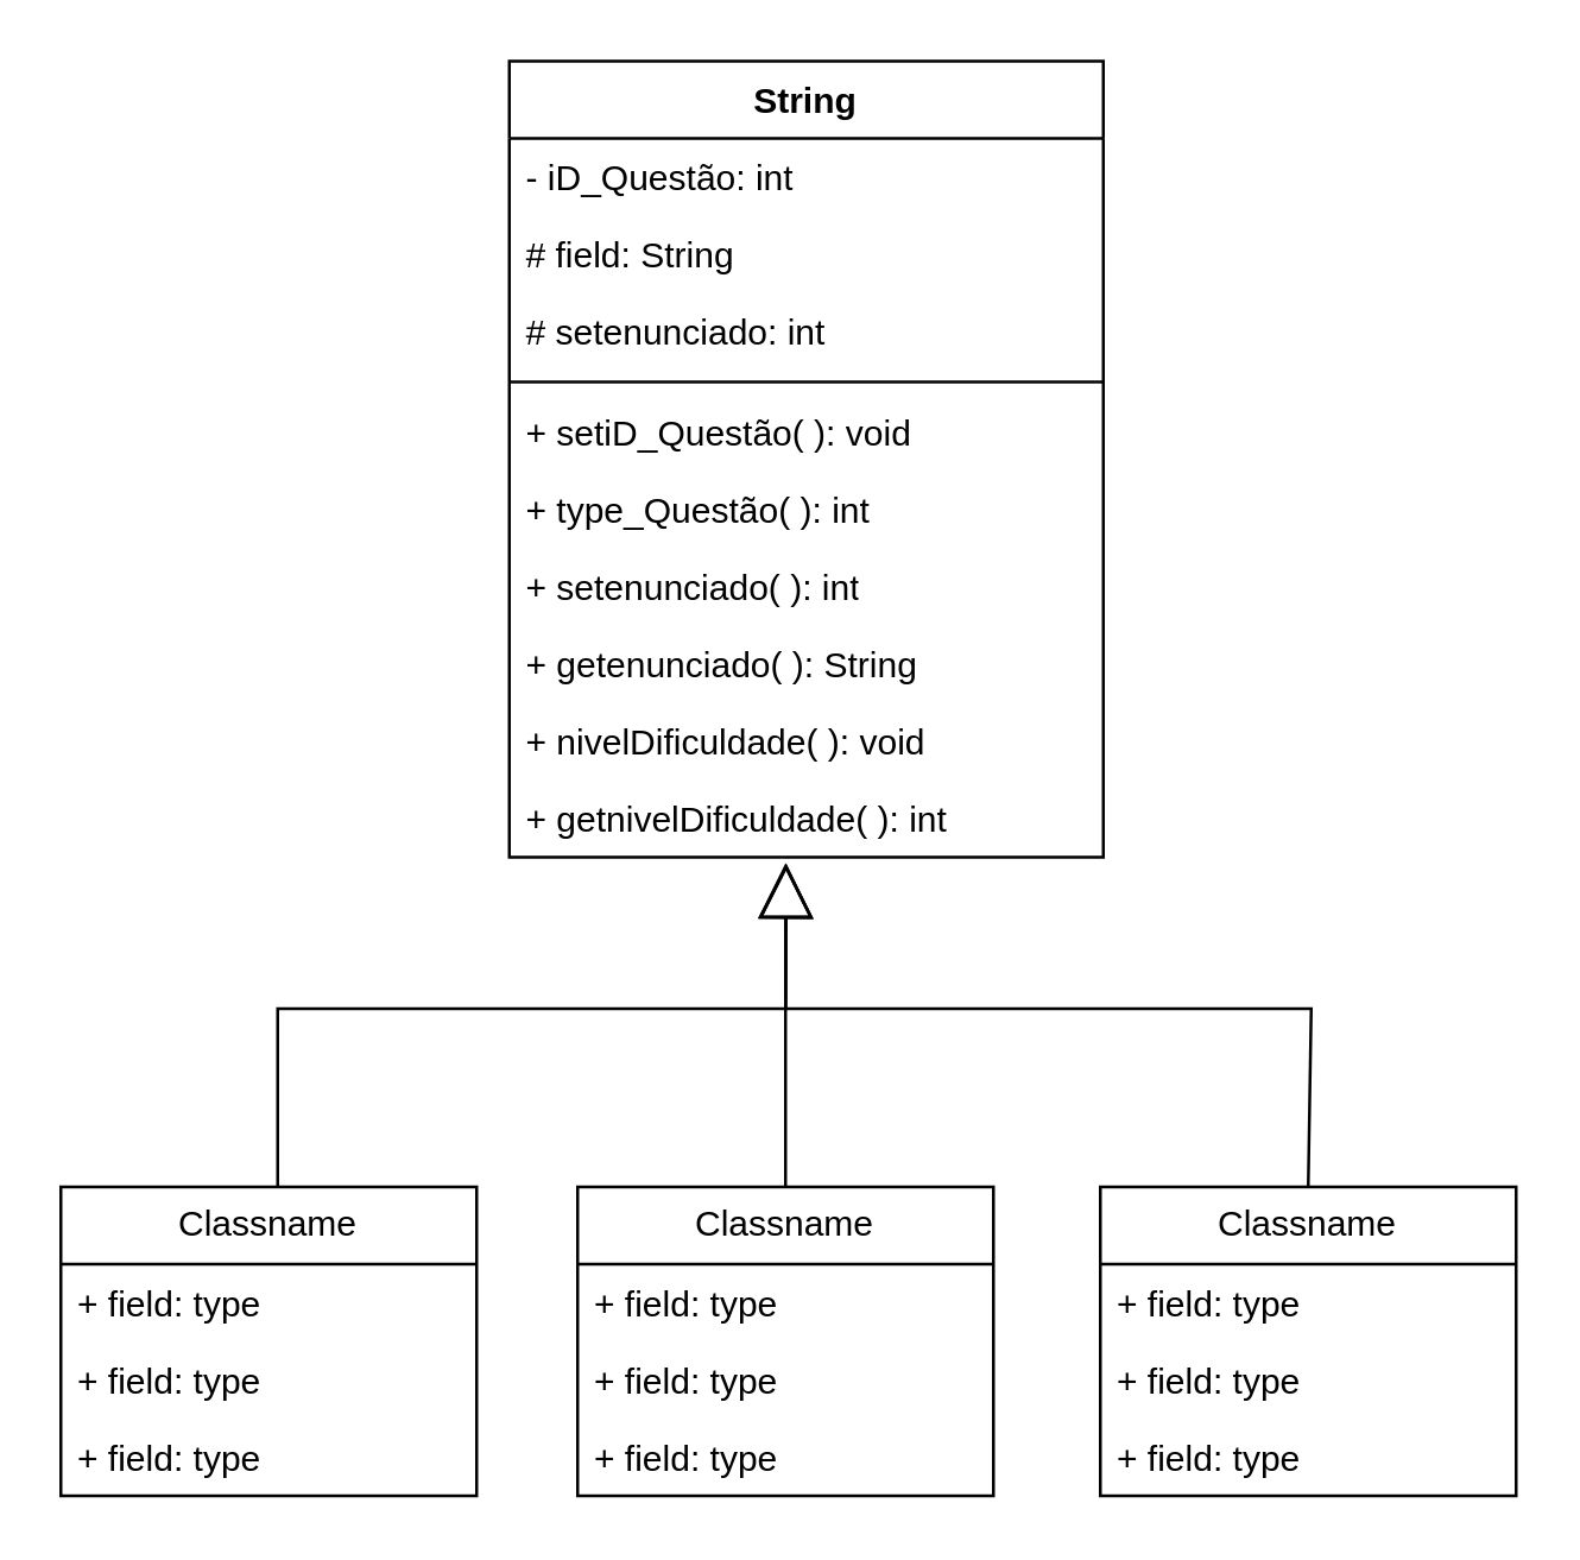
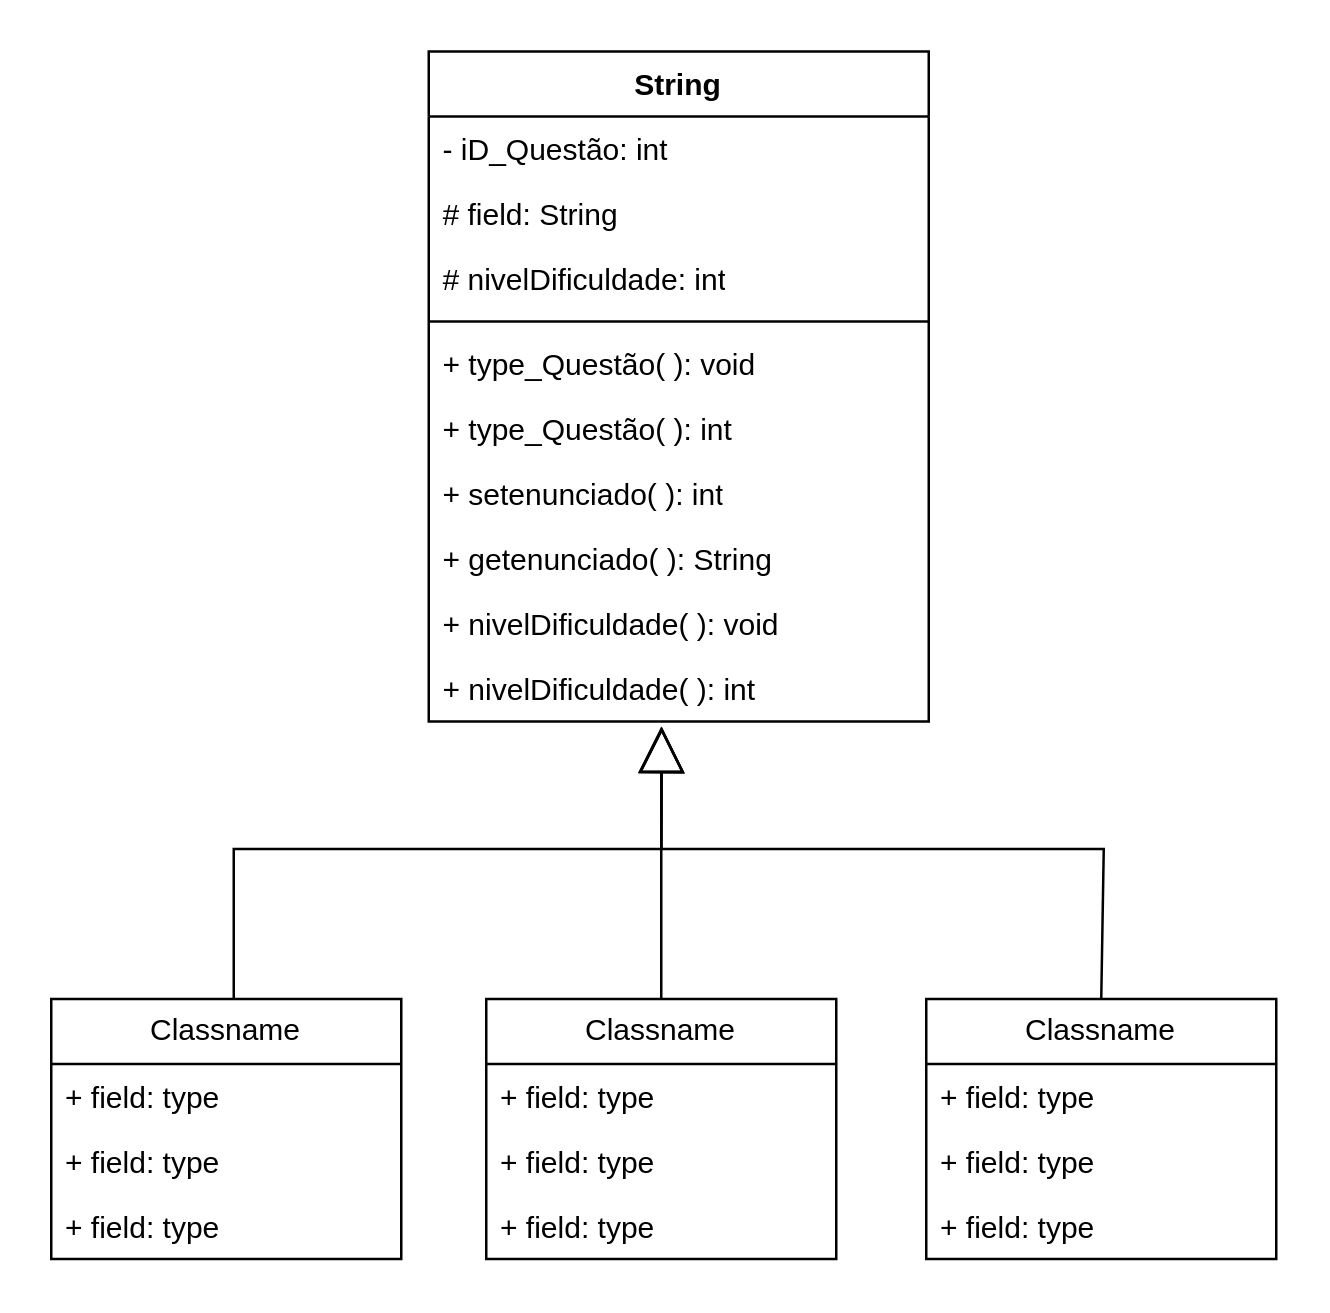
  <mxCell id="0" />
  <mxCell id="1" parent="0" />
  <mxCell id="2" value="String" style="swimlane;fontStyle=1;align=center;verticalAlign=top;childLayout=stackLayout;horizontal=1;startSize=26;horizontalStack=0;resizeParent=1;resizeParentMax=0;resizeLast=0;collapsible=1;marginBottom=0;whiteSpace=wrap;html=1;" parent="1" vertex="1"><mxGeometry x="171" y="20" width="200" height="268" as="geometry"><mxRectangle x="400" y="132" width="90" height="30" as="alternateBounds" /></mxGeometry></mxCell>
  <mxCell id="3" value="- iD_Questão: int" style="text;strokeColor=none;fillColor=none;align=left;verticalAlign=top;spacingLeft=4;spacingRight=4;overflow=hidden;rotatable=0;points=[[0,0.5],[1,0.5]];portConstraint=eastwest;whiteSpace=wrap;html=1;" vertex="1" parent="2"><mxGeometry y="26" width="200" height="26" as="geometry" /></mxCell>
  <mxCell id="4" value="# field: String" style="text;strokeColor=none;fillColor=none;align=left;verticalAlign=top;spacingLeft=4;spacingRight=4;overflow=hidden;rotatable=0;points=[[0,0.5],[1,0.5]];portConstraint=eastwest;whiteSpace=wrap;html=1;" parent="2" vertex="1"><mxGeometry y="52" width="200" height="26" as="geometry" /></mxCell>
- <mxCell id="5" value="# setenunciado: int" style="text;strokeColor=none;fillColor=none;align=left;verticalAlign=top;spacingLeft=4;spacingRight=4;overflow=hidden;rotatable=0;points=[[0,0.5],[1,0.5]];portConstraint=eastwest;whiteSpace=wrap;html=1;" parent="2" vertex="1"><mxGeometry y="78" width="200" height="26" as="geometry" /></mxCell>
+ <mxCell id="5" value="# nivelDificuldade: int" style="text;strokeColor=none;fillColor=none;align=left;verticalAlign=top;spacingLeft=4;spacingRight=4;overflow=hidden;rotatable=0;points=[[0,0.5],[1,0.5]];portConstraint=eastwest;whiteSpace=wrap;html=1;" parent="2" vertex="1"><mxGeometry y="78" width="200" height="26" as="geometry" /></mxCell>
  <mxCell id="6" value="" style="line;strokeWidth=1;fillColor=none;align=left;verticalAlign=middle;spacingTop=-1;spacingLeft=3;spacingRight=3;rotatable=0;labelPosition=right;points=[];portConstraint=eastwest;strokeColor=inherit;" parent="2" vertex="1"><mxGeometry y="104" width="200" height="8" as="geometry" /></mxCell>
- <mxCell id="7" value="+ setiD_Questão( ): void" style="text;strokeColor=none;fillColor=none;align=left;verticalAlign=top;spacingLeft=4;spacingRight=4;overflow=hidden;rotatable=0;points=[[0,0.5],[1,0.5]];portConstraint=eastwest;whiteSpace=wrap;html=1;" vertex="1" parent="2"><mxGeometry y="112" width="200" height="26" as="geometry" /></mxCell>
+ <mxCell id="7" value="+ type_Questão( ): void" style="text;strokeColor=none;fillColor=none;align=left;verticalAlign=top;spacingLeft=4;spacingRight=4;overflow=hidden;rotatable=0;points=[[0,0.5],[1,0.5]];portConstraint=eastwest;whiteSpace=wrap;html=1;" vertex="1" parent="2"><mxGeometry y="112" width="200" height="26" as="geometry" /></mxCell>
  <mxCell id="8" value="+ type_Questão( ): int" style="text;strokeColor=none;fillColor=none;align=left;verticalAlign=top;spacingLeft=4;spacingRight=4;overflow=hidden;rotatable=0;points=[[0,0.5],[1,0.5]];portConstraint=eastwest;whiteSpace=wrap;html=1;" vertex="1" parent="2"><mxGeometry y="138" width="200" height="26" as="geometry" /></mxCell>
  <mxCell id="9" value="+ setenunciado( ): int" style="text;strokeColor=none;fillColor=none;align=left;verticalAlign=top;spacingLeft=4;spacingRight=4;overflow=hidden;rotatable=0;points=[[0,0.5],[1,0.5]];portConstraint=eastwest;whiteSpace=wrap;html=1;" parent="2" vertex="1"><mxGeometry y="164" width="200" height="26" as="geometry" /></mxCell>
  <mxCell id="10" value="+ getenunciado( ): String" style="text;strokeColor=none;fillColor=none;align=left;verticalAlign=top;spacingLeft=4;spacingRight=4;overflow=hidden;rotatable=0;points=[[0,0.5],[1,0.5]];portConstraint=eastwest;whiteSpace=wrap;html=1;" parent="2" vertex="1"><mxGeometry y="190" width="200" height="26" as="geometry" /></mxCell>
  <mxCell id="11" value="+ nivelDificuldade( ): void" style="text;strokeColor=none;fillColor=none;align=left;verticalAlign=top;spacingLeft=4;spacingRight=4;overflow=hidden;rotatable=0;points=[[0,0.5],[1,0.5]];portConstraint=eastwest;whiteSpace=wrap;html=1;" vertex="1" parent="2"><mxGeometry y="216" width="200" height="26" as="geometry" /></mxCell>
- <mxCell id="12" value="+ getnivelDificuldade( ): int" style="text;strokeColor=none;fillColor=none;align=left;verticalAlign=top;spacingLeft=4;spacingRight=4;overflow=hidden;rotatable=0;points=[[0,0.5],[1,0.5]];portConstraint=eastwest;whiteSpace=wrap;html=1;" vertex="1" parent="2"><mxGeometry y="242" width="200" height="26" as="geometry" /></mxCell>
+ <mxCell id="12" value="+ nivelDificuldade( ): int" style="text;strokeColor=none;fillColor=none;align=left;verticalAlign=top;spacingLeft=4;spacingRight=4;overflow=hidden;rotatable=0;points=[[0,0.5],[1,0.5]];portConstraint=eastwest;whiteSpace=wrap;html=1;" vertex="1" parent="2"><mxGeometry y="242" width="200" height="26" as="geometry" /></mxCell>
  <mxCell id="13" value="Classname" style="swimlane;fontStyle=0;childLayout=stackLayout;horizontal=1;startSize=26;fillColor=none;horizontalStack=0;resizeParent=1;resizeParentMax=0;resizeLast=0;collapsible=1;marginBottom=0;whiteSpace=wrap;html=1;" vertex="1" parent="1"><mxGeometry x="194" y="399" width="140" height="104" as="geometry" /></mxCell>
  <mxCell id="14" value="+ field: type" style="text;strokeColor=none;fillColor=none;align=left;verticalAlign=top;spacingLeft=4;spacingRight=4;overflow=hidden;rotatable=0;points=[[0,0.5],[1,0.5]];portConstraint=eastwest;whiteSpace=wrap;html=1;" vertex="1" parent="13"><mxGeometry y="26" width="140" height="26" as="geometry" /></mxCell>
  <mxCell id="15" value="+ field: type" style="text;strokeColor=none;fillColor=none;align=left;verticalAlign=top;spacingLeft=4;spacingRight=4;overflow=hidden;rotatable=0;points=[[0,0.5],[1,0.5]];portConstraint=eastwest;whiteSpace=wrap;html=1;" vertex="1" parent="13"><mxGeometry y="52" width="140" height="26" as="geometry" /></mxCell>
  <mxCell id="16" value="+ field: type" style="text;strokeColor=none;fillColor=none;align=left;verticalAlign=top;spacingLeft=4;spacingRight=4;overflow=hidden;rotatable=0;points=[[0,0.5],[1,0.5]];portConstraint=eastwest;whiteSpace=wrap;html=1;" vertex="1" parent="13"><mxGeometry y="78" width="140" height="26" as="geometry" /></mxCell>
  <mxCell id="17" value="Classname" style="swimlane;fontStyle=0;childLayout=stackLayout;horizontal=1;startSize=26;fillColor=none;horizontalStack=0;resizeParent=1;resizeParentMax=0;resizeLast=0;collapsible=1;marginBottom=0;whiteSpace=wrap;html=1;" vertex="1" parent="1"><mxGeometry x="20" y="399" width="140" height="104" as="geometry" /></mxCell>
  <mxCell id="18" value="+ field: type" style="text;strokeColor=none;fillColor=none;align=left;verticalAlign=top;spacingLeft=4;spacingRight=4;overflow=hidden;rotatable=0;points=[[0,0.5],[1,0.5]];portConstraint=eastwest;whiteSpace=wrap;html=1;" vertex="1" parent="17"><mxGeometry y="26" width="140" height="26" as="geometry" /></mxCell>
  <mxCell id="19" value="+ field: type" style="text;strokeColor=none;fillColor=none;align=left;verticalAlign=top;spacingLeft=4;spacingRight=4;overflow=hidden;rotatable=0;points=[[0,0.5],[1,0.5]];portConstraint=eastwest;whiteSpace=wrap;html=1;" vertex="1" parent="17"><mxGeometry y="52" width="140" height="26" as="geometry" /></mxCell>
  <mxCell id="20" value="+ field: type" style="text;strokeColor=none;fillColor=none;align=left;verticalAlign=top;spacingLeft=4;spacingRight=4;overflow=hidden;rotatable=0;points=[[0,0.5],[1,0.5]];portConstraint=eastwest;whiteSpace=wrap;html=1;" vertex="1" parent="17"><mxGeometry y="78" width="140" height="26" as="geometry" /></mxCell>
  <mxCell id="21" value="Classname" style="swimlane;fontStyle=0;childLayout=stackLayout;horizontal=1;startSize=26;fillColor=none;horizontalStack=0;resizeParent=1;resizeParentMax=0;resizeLast=0;collapsible=1;marginBottom=0;whiteSpace=wrap;html=1;" vertex="1" parent="1"><mxGeometry x="370" y="399" width="140" height="104" as="geometry" /></mxCell>
  <mxCell id="22" value="+ field: type" style="text;strokeColor=none;fillColor=none;align=left;verticalAlign=top;spacingLeft=4;spacingRight=4;overflow=hidden;rotatable=0;points=[[0,0.5],[1,0.5]];portConstraint=eastwest;whiteSpace=wrap;html=1;" vertex="1" parent="21"><mxGeometry y="26" width="140" height="26" as="geometry" /></mxCell>
  <mxCell id="23" value="+ field: type" style="text;strokeColor=none;fillColor=none;align=left;verticalAlign=top;spacingLeft=4;spacingRight=4;overflow=hidden;rotatable=0;points=[[0,0.5],[1,0.5]];portConstraint=eastwest;whiteSpace=wrap;html=1;" vertex="1" parent="21"><mxGeometry y="52" width="140" height="26" as="geometry" /></mxCell>
  <mxCell id="24" value="+ field: type" style="text;strokeColor=none;fillColor=none;align=left;verticalAlign=top;spacingLeft=4;spacingRight=4;overflow=hidden;rotatable=0;points=[[0,0.5],[1,0.5]];portConstraint=eastwest;whiteSpace=wrap;html=1;" vertex="1" parent="21"><mxGeometry y="78" width="140" height="26" as="geometry" /></mxCell>
  <mxCell id="25" value="" style="endArrow=block;endSize=16;endFill=0;html=1;rounded=0;exitX=0.5;exitY=0;exitDx=0;exitDy=0;entryX=0.465;entryY=1.077;entryDx=0;entryDy=0;entryPerimeter=0;" edge="1" parent="1" source="13" target="12"><mxGeometry width="160" relative="1" as="geometry"><mxPoint x="211" y="349" as="sourcePoint" /><mxPoint x="331" y="299" as="targetPoint" /></mxGeometry></mxCell>
  <mxCell id="26" value="" style="endArrow=block;endSize=16;endFill=0;html=1;rounded=0;exitX=0.5;exitY=0;exitDx=0;exitDy=0;entryX=0.466;entryY=1.079;entryDx=0;entryDy=0;entryPerimeter=0;" edge="1" parent="1" target="12"><mxGeometry width="160" relative="1" as="geometry"><mxPoint x="440" y="399" as="sourcePoint" /><mxPoint x="264" y="269" as="targetPoint" /><Array as="points"><mxPoint x="441" y="339" /><mxPoint x="264" y="339" /></Array></mxGeometry></mxCell>
  <mxCell id="27" value="" style="endArrow=block;endSize=16;endFill=0;html=1;rounded=0;exitX=0.5;exitY=0;exitDx=0;exitDy=0;entryX=0.466;entryY=1.086;entryDx=0;entryDy=0;entryPerimeter=0;" edge="1" parent="1" target="12"><mxGeometry width="160" relative="1" as="geometry"><mxPoint x="93" y="399" as="sourcePoint" /><mxPoint x="264" y="269" as="targetPoint" /><Array as="points"><mxPoint x="93" y="339" /><mxPoint x="264" y="339" /></Array></mxGeometry></mxCell>
